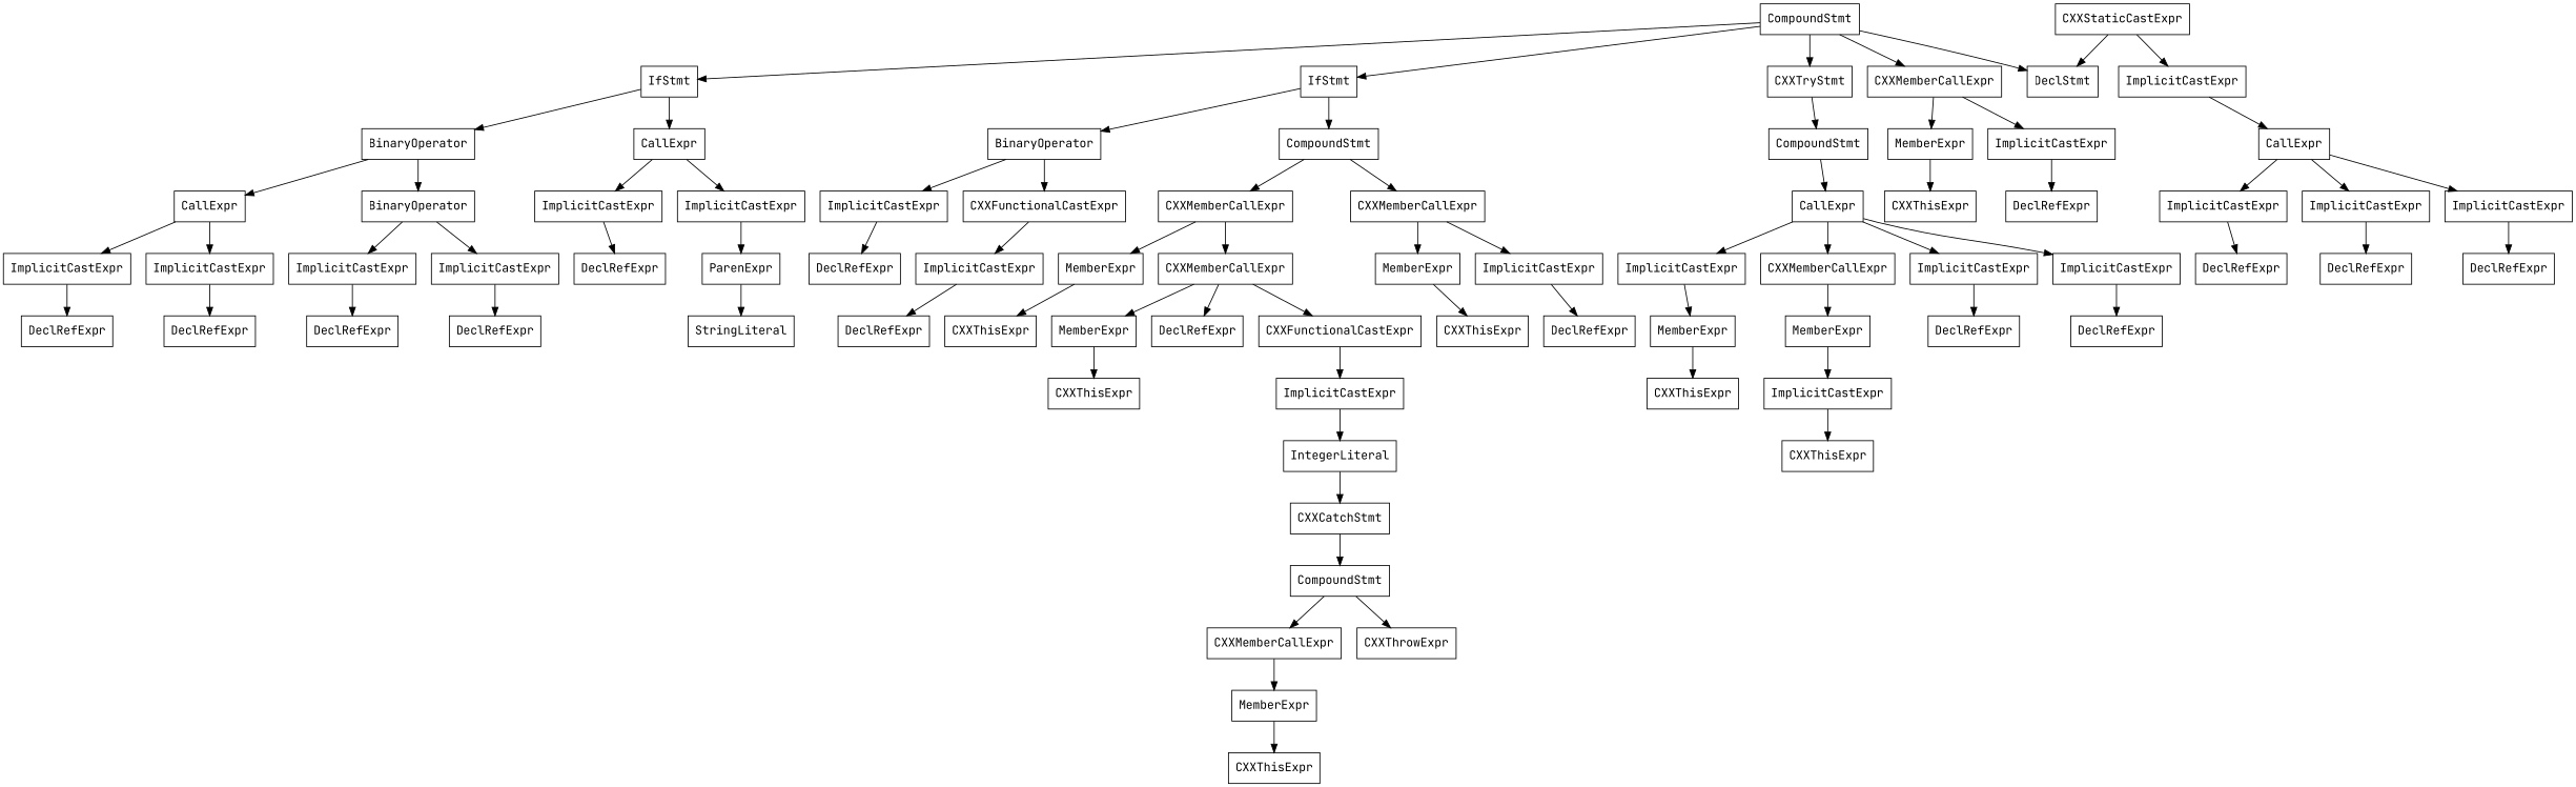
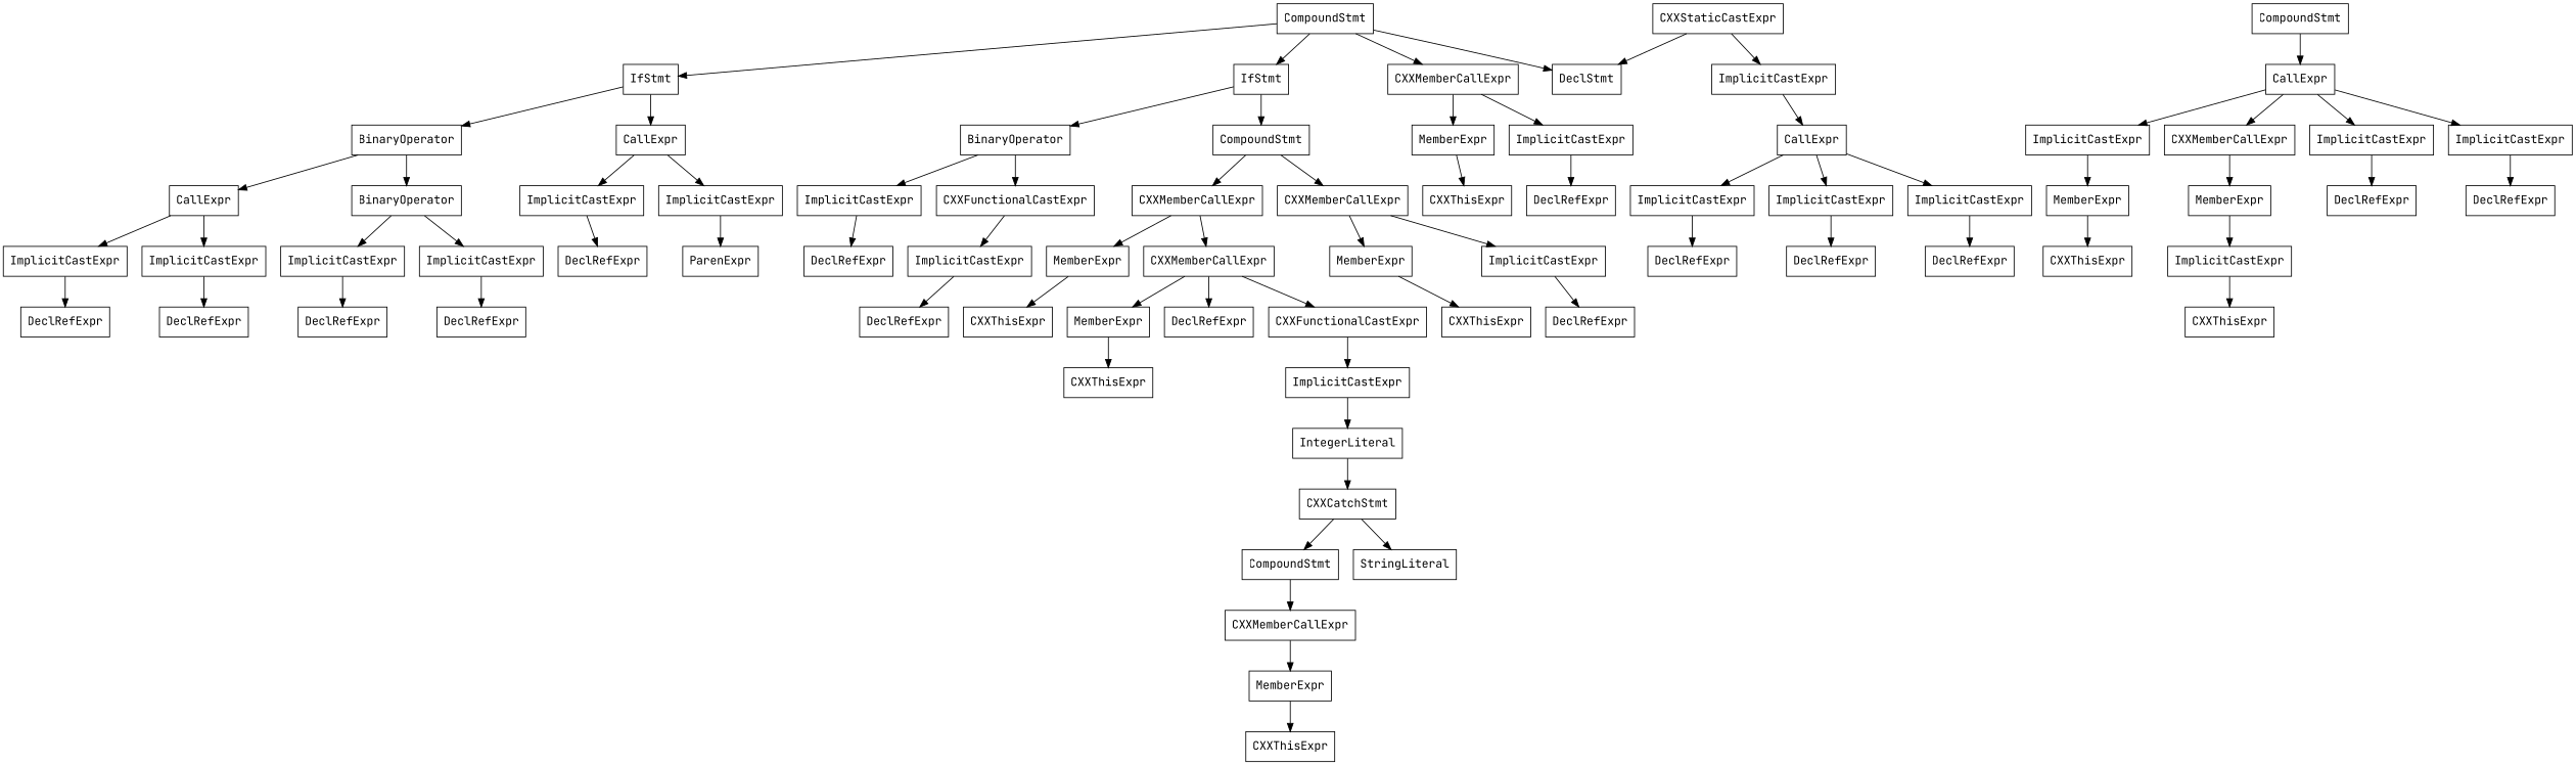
  digraph {
    fontname="JetBrains Mono"
    node [fontname="JetBrains Mono" shape=record]
    edge [fontname="JetBrains Mono"]
    n1 [label="{CompoundStmt}"]
    n2 [label="{IfStmt}"]
    n3 [label="{DeclStmt}"]
    n4 [label="{IfStmt}"]
-   n5 [label="{CXXTryStmt}"]
    n6 [label="{CXXMemberCallExpr}"]
    n7 [label="{BinaryOperator}"]
    n8 [label="{CallExpr}"]
    n9 [label="{BinaryOperator}"]
    n10 [label="{CompoundStmt}"]
    n11 [label="{CompoundStmt}"]
    n12 [label="{MemberExpr}"]
    n13 [label="{ImplicitCastExpr}"]
    n14 [label="{CallExpr}"]
    n15 [label="{BinaryOperator}"]
    n16 [label="{ImplicitCastExpr}"]
    n17 [label="{ImplicitCastExpr}"]
    n18 [label="{CXXStaticCastExpr}"]
    n19 [label="{ImplicitCastExpr}"]
    n20 [label="{ImplicitCastExpr}"]
    n21 [label="{CXXFunctionalCastExpr}"]
    n22 [label="{CXXMemberCallExpr}"]
    n23 [label="{CXXMemberCallExpr}"]
    n24 [label="{CallExpr}"]
    n25 [label="{CXXCatchStmt}"]
    n26 [label="{CompoundStmt}"]
    n27 [label="{CXXThisExpr}"]
    n28 [label="{DeclRefExpr}"]
    n29 [label="{ImplicitCastExpr}"]
    n30 [label="{ImplicitCastExpr}"]
    n31 [label="{ImplicitCastExpr}"]
    n32 [label="{ImplicitCastExpr}"]
    n33 [label="{DeclRefExpr}"]
    n34 [label="{ParenExpr}"]
    n35 [label="{DeclRefExpr}"]
    n36 [label="{DeclRefExpr}"]
    n37 [label="{DeclRefExpr}"]
    n38 [label="{DeclRefExpr}"]
    n39 [label="{StringLiteral}"]
    n40 [label="{CallExpr}"]
    n41 [label="{ImplicitCastExpr}"]
    n42 [label="{ImplicitCastExpr}"]
    n43 [label="{ImplicitCastExpr}"]
    n44 [label="{DeclRefExpr}"]
    n45 [label="{DeclRefExpr}"]
    n46 [label="{DeclRefExpr}"]
    n47 [label="{DeclRefExpr}"]
    n48 [label="{ImplicitCastExpr}"]
    n49 [label="{MemberExpr}"]
    n50 [label="{CXXMemberCallExpr}"]
    n51 [label="{MemberExpr}"]
    n52 [label="{ImplicitCastExpr}"]
    n53 [label="{DeclRefExpr}"]
    n54 [label="{CXXThisExpr}"]
    n55 [label="{MemberExpr}"]
    n56 [label="{DeclRefExpr}"]
    n57 [label="{CXXFunctionalCastExpr}"]
    n58 [label="{CXXThisExpr}"]
    n59 [label="{DeclRefExpr}"]
    n60 [label="{CXXThisExpr}"]
    n61 [label="{ImplicitCastExpr}"]
    n62 [label="{IntegerLiteral}"]
    n63 [label="{ImplicitCastExpr}"]
    n64 [label="{CXXMemberCallExpr}"]
    n65 [label="{ImplicitCastExpr}"]
    n66 [label="{ImplicitCastExpr}"]
    n67 [label="{CXXMemberCallExpr}"]
-   n68 [label="{CXXThrowExpr}"]
    n69 [label="{MemberExpr}"]
    n70 [label="{MemberExpr}"]
    n71 [label="{DeclRefExpr}"]
    n72 [label="{DeclRefExpr}"]
    n73 [label="{CXXThisExpr}"]
    n74 [label="{ImplicitCastExpr}"]
    n75 [label="{CXXThisExpr}"]
    n76 [label="{MemberExpr}"]
    n77 [label="{CXXThisExpr}"]
    n1 -> n2
    n1 -> n3
    n1 -> n4
-   n1 -> n5
    n1 -> n6
    n2 -> n7
    n2 -> n8
    n4 -> n9
    n4 -> n10
-   n5 -> n11
    n6 -> n12
    n6 -> n13
    n7 -> n14
    n7 -> n15
    n8 -> n16
    n8 -> n17
    n9 -> n20
    n9 -> n21
    n10 -> n22
    n10 -> n23
    n11 -> n24
    n12 -> n27
    n13 -> n28
    n14 -> n29
    n14 -> n30
    n15 -> n31
    n15 -> n32
    n16 -> n33
    n17 -> n34
    n18 -> n3
    n18 -> n19
    n19 -> n40
    n20 -> n47
    n21 -> n48
    n22 -> n49
    n22 -> n50
    n23 -> n51
    n23 -> n52
    n24 -> n63
    n24 -> n64
    n24 -> n65
    n24 -> n66
    n25 -> n26
    n26 -> n67
-   n26 -> n68
    n29 -> n35
    n30 -> n36
    n31 -> n37
    n32 -> n38
-   n34 -> n39
+   n25 -> n39
    n40 -> n41
    n40 -> n42
    n40 -> n43
    n41 -> n44
    n42 -> n45
    n43 -> n46
    n48 -> n53
    n49 -> n54
    n50 -> n55
    n50 -> n56
    n50 -> n57
    n51 -> n58
    n52 -> n59
    n55 -> n60
    n57 -> n61
    n61 -> n62
    n62 -> n25
    n63 -> n69
    n64 -> n70
    n65 -> n71
    n66 -> n72
    n67 -> n76
    n69 -> n73
    n70 -> n74
    n74 -> n75
    n76 -> n77
  }
